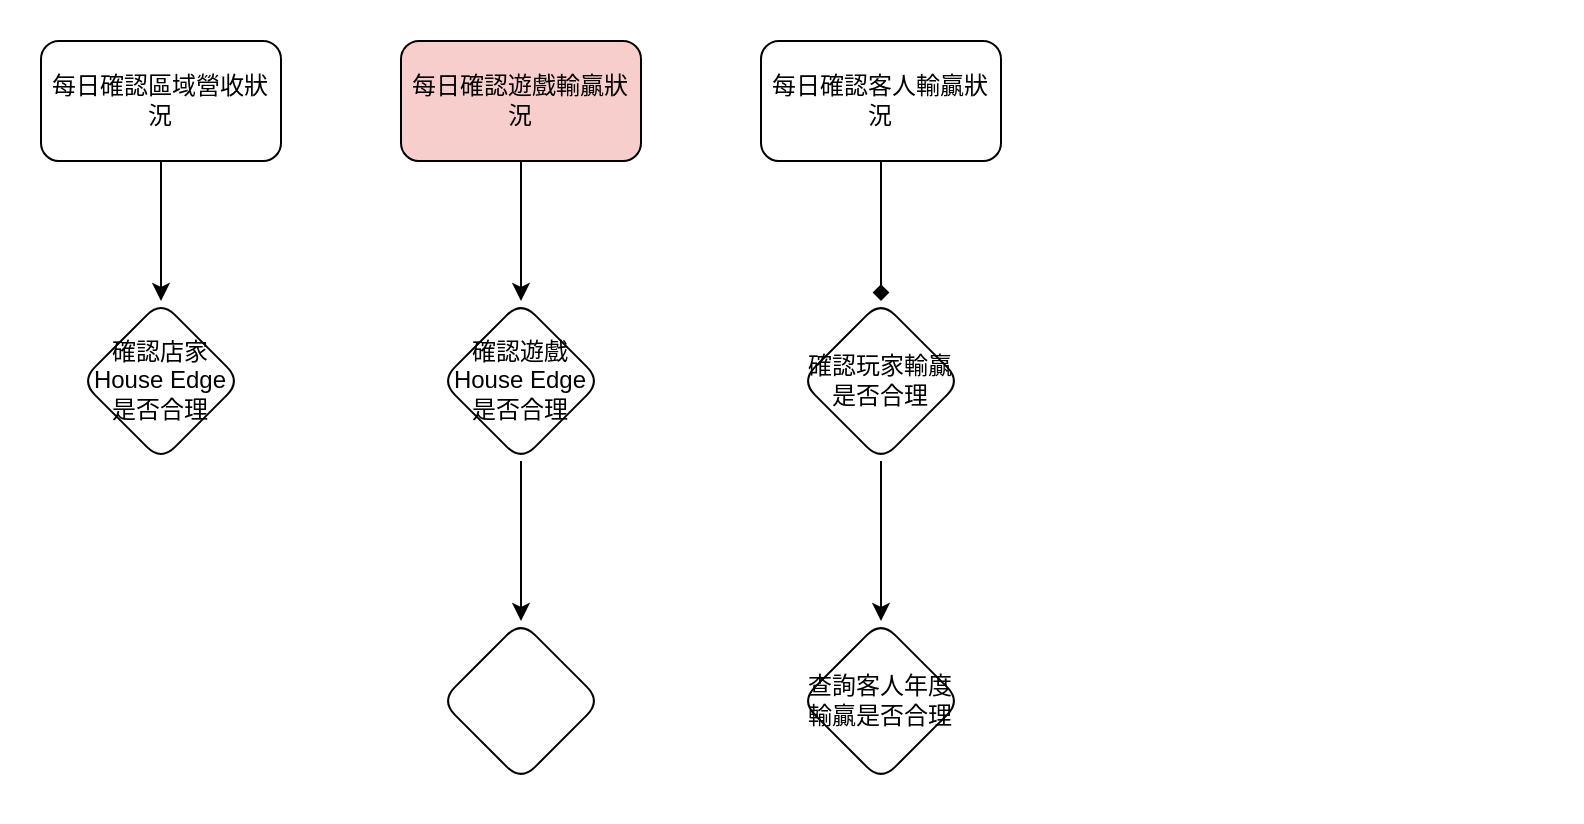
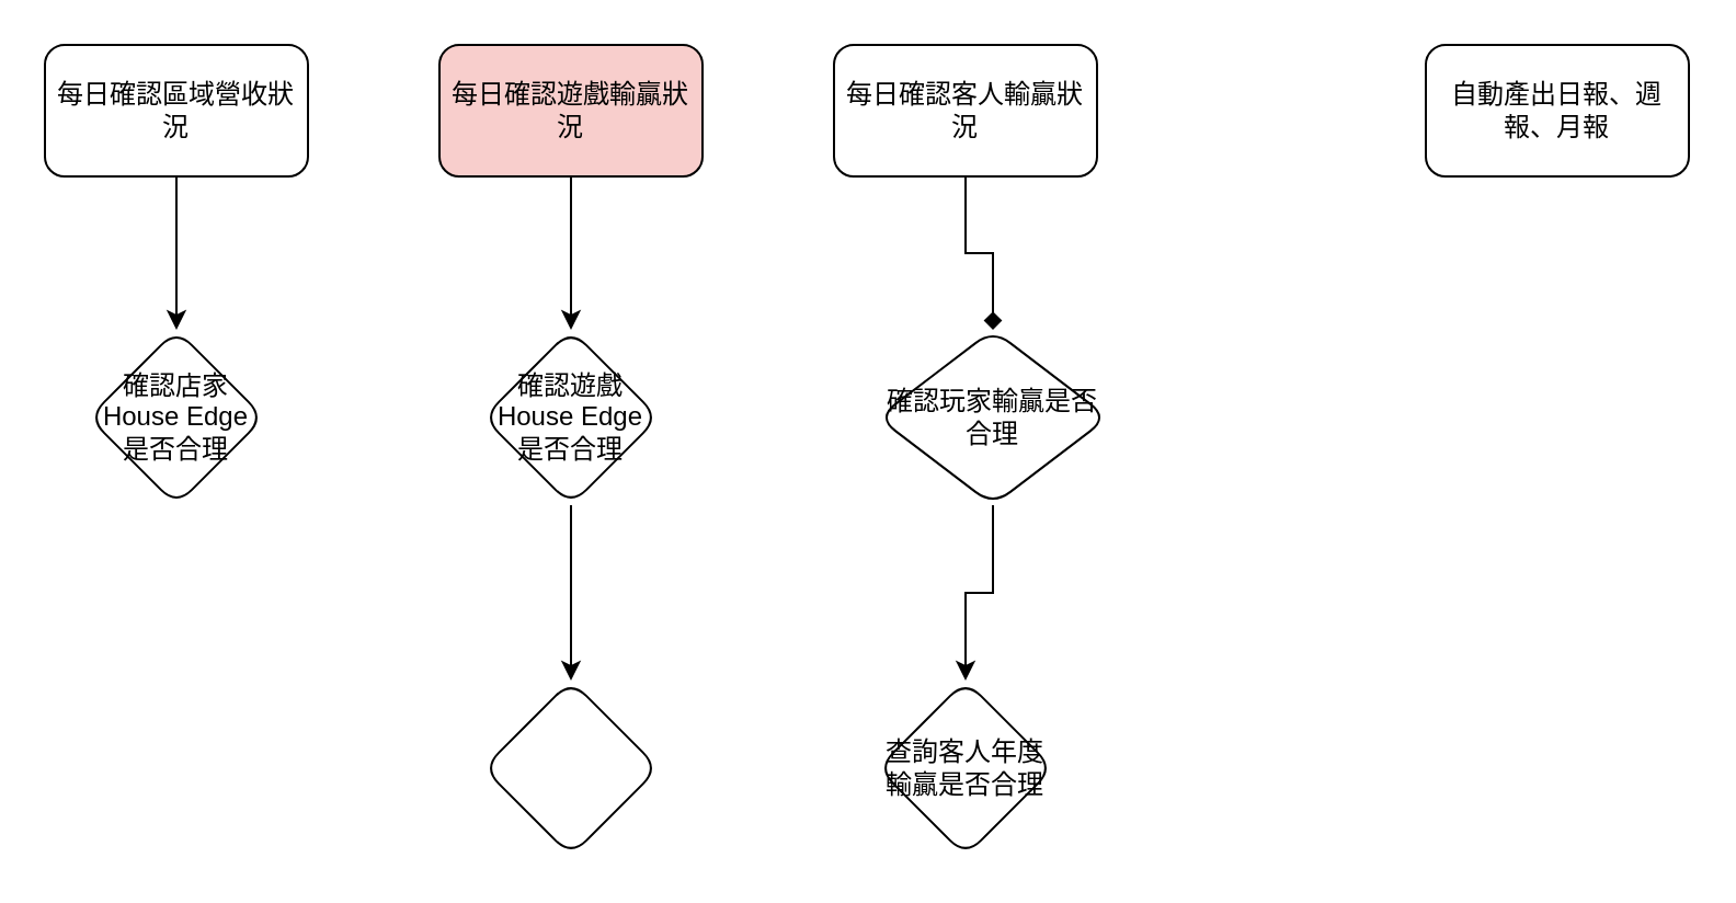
  <mxCell id="0" />
  <mxCell id="1" parent="0" />
  <mxCell id="2" value="" style="edgeStyle=orthogonalEdgeStyle;rounded=0;orthogonalLoop=1;jettySize=auto;html=1;" edge="1" parent="1" source="3" target="11"><mxGeometry relative="1" as="geometry" /></mxCell>
  <mxCell id="3" value="每日確認區域營收狀況" style="rounded=1;whiteSpace=wrap;html=1;" vertex="1" parent="1"><mxGeometry x="20" y="20" width="120" height="60" as="geometry" /></mxCell>
  <mxCell id="4" value="" style="edgeStyle=orthogonalEdgeStyle;rounded=0;orthogonalLoop=1;jettySize=auto;html=1;endArrow=diamond;" edge="1" parent="1" source="5" target="13"><mxGeometry relative="1" as="geometry" /></mxCell>
  <mxCell id="5" value="每日確認客人輸贏狀況" style="rounded=1;whiteSpace=wrap;html=1;" vertex="1" parent="1"><mxGeometry x="380" y="20" width="120" height="60" as="geometry" /></mxCell>
  <mxCell id="6" value="" style="edgeStyle=orthogonalEdgeStyle;rounded=0;orthogonalLoop=1;jettySize=auto;html=1;" edge="1" parent="1" source="7" target="10"><mxGeometry relative="1" as="geometry" /></mxCell>
  <mxCell id="7" value="每日確認遊戲輸贏狀況" style="rounded=1;whiteSpace=wrap;html=1;fillColor=#f8cecc;" vertex="1" parent="1"><mxGeometry x="200" y="20" width="120" height="60" as="geometry" /></mxCell>
+ <mxCell id="8" value="自動產出日報、週報、月報" style="rounded=1;whiteSpace=wrap;html=1;" vertex="1" parent="1"><mxGeometry x="650" y="20" width="120" height="60" as="geometry" /></mxCell>
  <mxCell id="9" value="" style="edgeStyle=orthogonalEdgeStyle;rounded=0;orthogonalLoop=1;jettySize=auto;html=1;" edge="1" parent="1" source="10" target="15"><mxGeometry relative="1" as="geometry" /></mxCell>
  <mxCell id="10" value="確認遊戲House Edge是否合理" style="rhombus;whiteSpace=wrap;html=1;rounded=1;" vertex="1" parent="1"><mxGeometry x="220" y="150" width="80" height="80" as="geometry" /></mxCell>
  <mxCell id="11" value="確認店家House Edge是否合理" style="rhombus;whiteSpace=wrap;html=1;rounded=1;" vertex="1" parent="1"><mxGeometry x="40" y="150" width="80" height="80" as="geometry" /></mxCell>
  <mxCell id="12" value="" style="edgeStyle=orthogonalEdgeStyle;rounded=0;orthogonalLoop=1;jettySize=auto;html=1;" edge="1" parent="1" source="13" target="14"><mxGeometry relative="1" as="geometry" /></mxCell>
- <mxCell id="13" value="&lt;span&gt;確認玩家輸贏是否合理&lt;/span&gt;" style="rhombus;whiteSpace=wrap;html=1;rounded=1;" vertex="1" parent="1"><mxGeometry x="400" y="150" width="80" height="80" as="geometry" /></mxCell>
+ <mxCell id="13" value="&lt;span&gt;確認玩家輸贏是否合理&lt;/span&gt;" style="rhombus;whiteSpace=wrap;html=1;rounded=1;" vertex="1" parent="1"><mxGeometry x="400" y="150" width="105" height="80" as="geometry" /></mxCell>
  <mxCell id="14" value="查詢客人年度輸贏是否合理" style="rhombus;whiteSpace=wrap;html=1;rounded=1;" vertex="1" parent="1"><mxGeometry x="400" y="310" width="80" height="80" as="geometry" /></mxCell>
  <mxCell id="15" value="" style="rhombus;whiteSpace=wrap;html=1;rounded=1;" vertex="1" parent="1"><mxGeometry x="220" y="310" width="80" height="80" as="geometry" /></mxCell>
